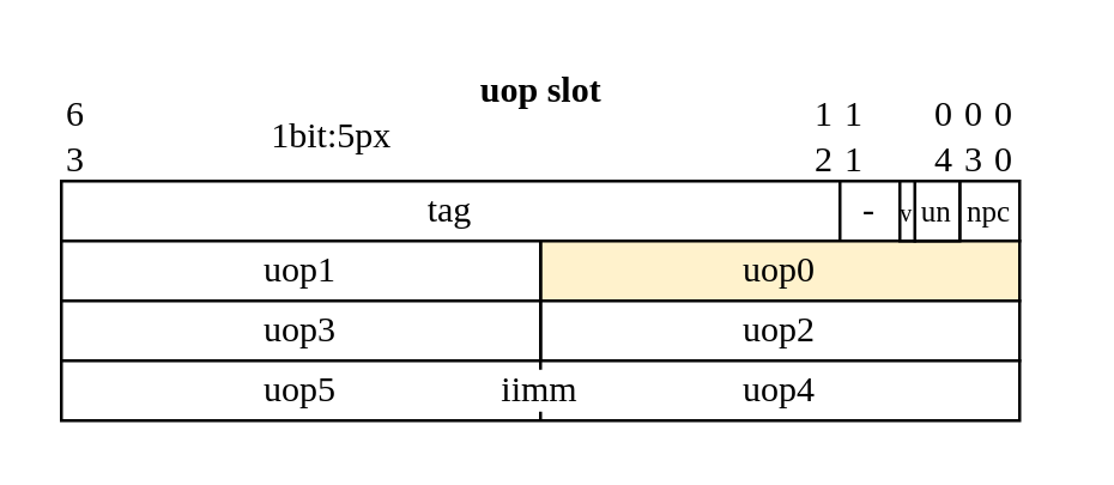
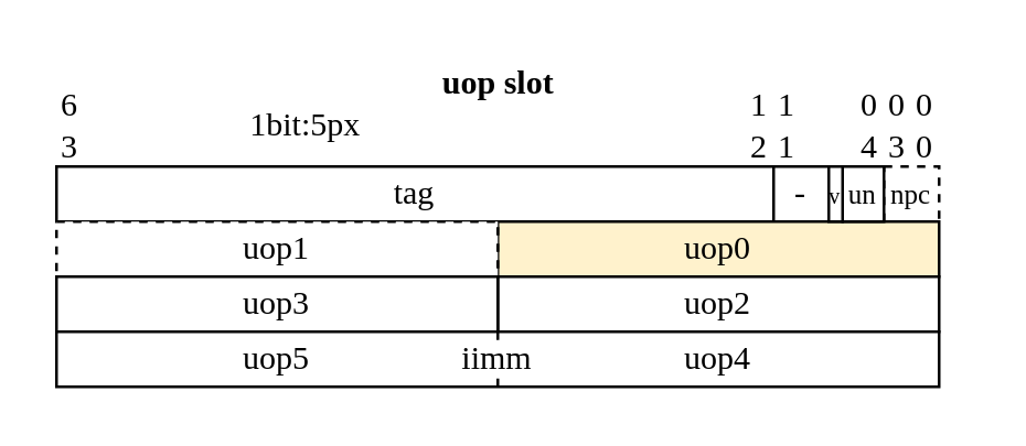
  <mxCell id="0" />
  <mxCell id="1" parent="0" />
  <mxCell id="2" value="tag" style="rounded=0;whiteSpace=wrap;html=1;fontFamily=mono;" parent="1" vertex="1"><mxGeometry x="20" y="60" width="260" height="20" as="geometry" /></mxCell>
  <mxCell id="3" value="1bit:5px" style="text;html=1;align=center;verticalAlign=middle;resizable=0;points=[];autosize=1;strokeColor=none;fillColor=none;fontFamily=mono;" parent="1" vertex="1"><mxGeometry x="75" y="35" width="70" height="20" as="geometry" /></mxCell>
  <mxCell id="4" value="6&lt;br&gt;3" style="text;html=1;align=left;verticalAlign=middle;resizable=0;points=[];autosize=1;strokeColor=none;fillColor=none;fontFamily=mono;" parent="1" vertex="1"><mxGeometry x="20" y="30" width="20" height="30" as="geometry" /></mxCell>
- <mxCell id="5" value="&lt;font style=&quot;font-size: 10px;&quot;&gt;npc&lt;/font&gt;" style="rounded=0;whiteSpace=wrap;html=1;fontFamily=mono;" parent="1" vertex="1"><mxGeometry x="320" y="60" width="20" height="20" as="geometry" /></mxCell>
+ <mxCell id="5" value="&lt;font style=&quot;font-size: 10px;&quot;&gt;npc&lt;/font&gt;" style="rounded=0;whiteSpace=wrap;html=1;fontFamily=mono;dashed=1;" parent="1" vertex="1"><mxGeometry x="320" y="60" width="20" height="20" as="geometry" /></mxCell>
  <mxCell id="6" value="-" style="rounded=0;whiteSpace=wrap;html=1;fontFamily=mono;" parent="1" vertex="1"><mxGeometry x="280" y="60" width="20" height="20" as="geometry" /></mxCell>
  <mxCell id="7" value="1&lt;br&gt;2" style="text;html=1;align=left;verticalAlign=middle;resizable=0;points=[];autosize=1;strokeColor=none;fillColor=none;fontFamily=mono;" parent="1" vertex="1"><mxGeometry x="270" y="30" width="20" height="30" as="geometry" /></mxCell>
  <mxCell id="8" value="1&lt;br&gt;1" style="text;html=1;align=left;verticalAlign=middle;resizable=0;points=[];autosize=1;strokeColor=none;fillColor=none;fontFamily=mono;" parent="1" vertex="1"><mxGeometry x="280" y="30" width="20" height="30" as="geometry" /></mxCell>
  <mxCell id="9" value="0&lt;br&gt;4" style="text;html=1;align=left;verticalAlign=middle;resizable=0;points=[];autosize=1;strokeColor=none;fillColor=none;fontFamily=mono;" parent="1" vertex="1"><mxGeometry x="310" y="30" width="20" height="30" as="geometry" /></mxCell>
  <mxCell id="10" value="0&lt;br&gt;3" style="text;html=1;align=left;verticalAlign=middle;resizable=0;points=[];autosize=1;strokeColor=none;fillColor=none;fontFamily=mono;" parent="1" vertex="1"><mxGeometry x="320" y="30" width="20" height="30" as="geometry" /></mxCell>
  <mxCell id="11" value="0&lt;br&gt;0" style="text;html=1;align=left;verticalAlign=middle;resizable=0;points=[];autosize=1;strokeColor=none;fillColor=none;fontFamily=mono;" parent="1" vertex="1"><mxGeometry x="330" y="30" width="20" height="30" as="geometry" /></mxCell>
  <mxCell id="12" value="uop0" style="rounded=0;whiteSpace=wrap;html=1;fontFamily=mono;fillColor=#fff2cc;" parent="1" vertex="1"><mxGeometry x="180" y="80" width="160" height="20" as="geometry" /></mxCell>
- <mxCell id="13" value="uop1" style="rounded=0;whiteSpace=wrap;html=1;fontFamily=mono;" parent="1" vertex="1"><mxGeometry x="20" y="80" width="160" height="20" as="geometry" /></mxCell>
+ <mxCell id="13" value="uop1" style="rounded=0;whiteSpace=wrap;html=1;fontFamily=mono;dashed=1;" parent="1" vertex="1"><mxGeometry x="20" y="80" width="160" height="20" as="geometry" /></mxCell>
  <mxCell id="14" value="uop2" style="rounded=0;whiteSpace=wrap;html=1;fontFamily=mono;" parent="1" vertex="1"><mxGeometry x="180" y="100" width="160" height="20" as="geometry" /></mxCell>
  <mxCell id="15" value="uop3" style="rounded=0;whiteSpace=wrap;html=1;fontFamily=mono;" parent="1" vertex="1"><mxGeometry x="20" y="100" width="160" height="20" as="geometry" /></mxCell>
  <mxCell id="16" value="iimm" style="rounded=0;whiteSpace=wrap;html=1;fontFamily=mono;" parent="1" vertex="1"><mxGeometry x="20" y="120" width="320" height="20" as="geometry" /></mxCell>
  <mxCell id="17" value="&lt;b&gt;uop slot&lt;/b&gt;" style="text;html=1;align=center;verticalAlign=middle;resizable=0;points=[];autosize=1;strokeColor=none;fillColor=none;fontFamily=mono;" parent="1" vertex="1"><mxGeometry x="145" y="20" width="70" height="20" as="geometry" /></mxCell>
  <mxCell id="18" value="uop4" style="rounded=0;whiteSpace=wrap;html=1;fontFamily=mono;fillColor=none;dashed=1;dashPattern=1 4;strokeColor=none;" parent="1" vertex="1"><mxGeometry x="180" y="120" width="160" height="20" as="geometry" /></mxCell>
  <mxCell id="19" value="uop5" style="rounded=0;whiteSpace=wrap;html=1;fontFamily=mono;fillColor=none;dashed=1;dashPattern=1 4;strokeColor=none;" parent="1" vertex="1"><mxGeometry x="20" y="120" width="160" height="20" as="geometry" /></mxCell>
  <mxCell id="20" value="" style="endArrow=none;html=1;rounded=0;" parent="1" edge="1"><mxGeometry width="50" height="50" relative="1" as="geometry"><mxPoint x="180" y="140" as="sourcePoint" /><mxPoint x="180" y="137" as="targetPoint" /></mxGeometry></mxCell>
  <mxCell id="21" value="" style="endArrow=none;html=1;rounded=0;" parent="1" edge="1"><mxGeometry width="50" height="50" relative="1" as="geometry"><mxPoint x="180" y="123" as="sourcePoint" /><mxPoint x="180" y="120" as="targetPoint" /></mxGeometry></mxCell>
  <mxCell id="22" value="&lt;font style=&quot;font-size: 10px;&quot;&gt;un&lt;/font&gt;" style="rounded=0;whiteSpace=wrap;html=1;fontFamily=mono;" parent="1" vertex="1"><mxGeometry x="305" y="60" width="15" height="20" as="geometry" /></mxCell>
  <mxCell id="23" value="&lt;font style=&quot;font-size: 8px;&quot;&gt;v&lt;/font&gt;" style="rounded=0;whiteSpace=wrap;html=1;fontFamily=mono;" parent="1" vertex="1"><mxGeometry x="300" y="60" width="5" height="20" as="geometry" /></mxCell>
